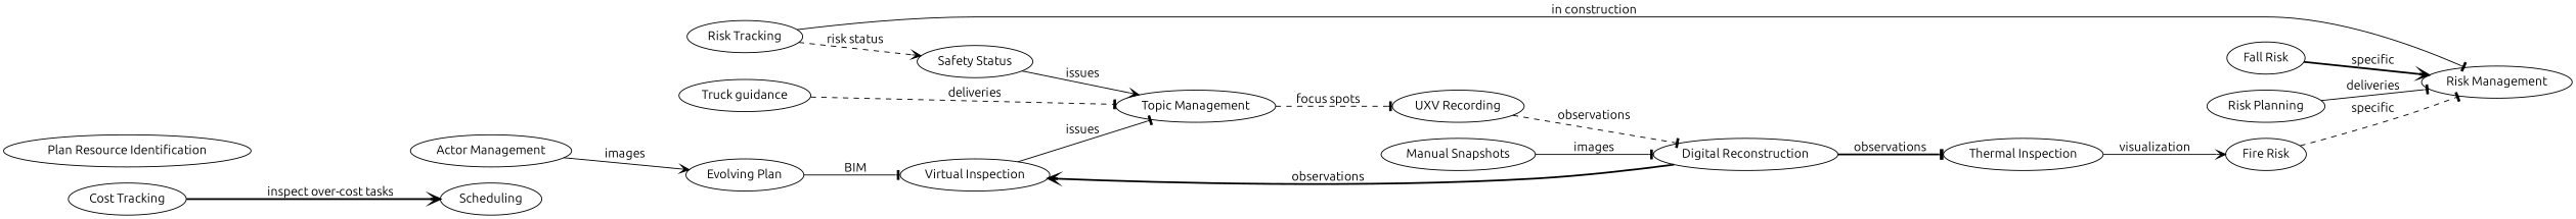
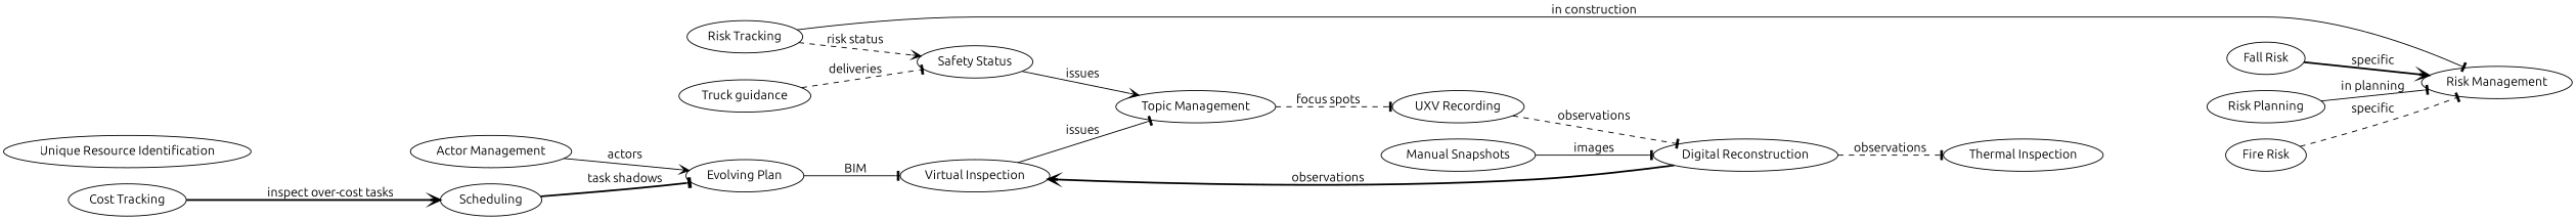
  digraph {
    fontname=Ubuntu
    rankdir=LR
    node [fontname=Ubuntu]
    edge [arrowhead=tee fontname=Ubuntu style=solid]
    n1 [label="Actor Management"]
    n2 [label="Evolving Plan"]
    n3 [label="Virtual Inspection"]
    n4 [label="Cost Tracking"]
    n5 [label=Scheduling]
    n6 [label="Digital Reconstruction"]
    n7 [label="Thermal Inspection"]
    n8 [label="Fire Risk"]
    n9 [label="Topic Management"]
    n10 [label="Fall Risk"]
    n11 [label="Risk Management"]
    n12 [label="Manual Snapshots"]
    n13 [label="Risk Planning"]
    n14 [label="Risk Tracking"]
    n15 [label="Safety Status"]
    n16 [label="UXV Recording"]
    n17 [label="Truck guidance"]
-   n18 [label="Plan Resource Identification"]
-   n1 -> n2 [arrowhead=vee label=images]
+   n18 [label="Unique Resource Identification"]
+   n1 -> n2 [arrowhead=vee label=actors]
    n2 -> n3 [label=BIM]
    n3 -> n9 [label=issues]
    n4 -> n5 [arrowhead=vee label="inspect over-cost tasks" style=bold]
+   n5 -> n2 [label="task shadows" style=bold]
    n6 -> n3 [arrowhead=vee label=observations style=bold]
-   n6 -> n7 [label=observations style=bold]
-   n7 -> n8 [arrowhead=vee label=visualization]
+   n6 -> n7 [label=observations style=dashed]
    n8 -> n11 [label=specific style=dashed]
    n9 -> n16 [label="focus spots" style=dashed]
    n10 -> n11 [arrowhead=vee label=specific style=bold]
    n12 -> n6 [label=images]
-   n13 -> n11 [label=deliveries]
+   n13 -> n11 [label="in planning"]
    n14 -> n11 [label="in construction"]
    n14 -> n15 [arrowhead=vee label="risk status" style=dashed]
    n15 -> n9 [arrowhead=vee label=issues]
    n16 -> n6 [label=observations style=dashed]
-   n17 -> n9 [label=deliveries style=dashed]
+   n17 -> n15 [label=deliveries style=dashed]
  }
